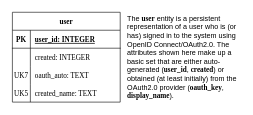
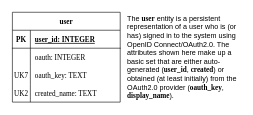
  <mxCell id="0" />
  <mxCell id="1" parent="0" />
  <mxCell id="2" value="user" style="shape=table;startSize=30;container=1;collapsible=1;childLayout=tableLayout;fixedRows=1;rowLines=0;fontStyle=1;align=center;resizeLast=1;fontFamily=Lucida Console;" vertex="1" parent="1"><mxGeometry x="20" y="20" width="180" height="150" as="geometry" /></mxCell>
  <mxCell id="3" value="" style="shape=tableRow;horizontal=0;startSize=0;swimlaneHead=0;swimlaneBody=0;fillColor=none;collapsible=0;dropTarget=0;points=[[0,0.5],[1,0.5]];portConstraint=eastwest;top=0;left=0;right=0;bottom=1;fontFamily=Lucida Console;" vertex="1" parent="2"><mxGeometry y="30" width="180" height="30" as="geometry" /></mxCell>
  <mxCell id="4" value="PK" style="shape=partialRectangle;connectable=0;fillColor=none;top=0;left=0;bottom=0;right=0;fontStyle=1;overflow=hidden;fontFamily=Lucida Console;" vertex="1" parent="3"><mxGeometry width="30" height="30" as="geometry"><mxRectangle width="30" height="30" as="alternateBounds" /></mxGeometry></mxCell>
  <mxCell id="5" value="user_id: INTEGER" style="shape=partialRectangle;connectable=0;fillColor=none;top=0;left=0;bottom=0;right=0;align=left;spacingLeft=6;fontStyle=5;overflow=hidden;fontFamily=Lucida Console;" vertex="1" parent="3"><mxGeometry x="30" width="150" height="30" as="geometry"><mxRectangle width="150" height="30" as="alternateBounds" /></mxGeometry></mxCell>
  <mxCell id="6" value="" style="shape=tableRow;horizontal=0;startSize=0;swimlaneHead=0;swimlaneBody=0;fillColor=none;collapsible=0;dropTarget=0;points=[[0,0.5],[1,0.5]];portConstraint=eastwest;top=0;left=0;right=0;bottom=0;" vertex="1" parent="2"><mxGeometry y="60" width="180" height="30" as="geometry" /></mxCell>
  <mxCell id="7" value="" style="shape=partialRectangle;connectable=0;fillColor=none;top=0;left=0;bottom=0;right=0;editable=1;overflow=hidden;" vertex="1" parent="6"><mxGeometry width="30" height="30" as="geometry"><mxRectangle width="30" height="30" as="alternateBounds" /></mxGeometry></mxCell>
- <mxCell id="8" value="created: INTEGER" style="shape=partialRectangle;connectable=0;fillColor=none;top=0;left=0;bottom=0;right=0;align=left;spacingLeft=6;overflow=hidden;fontFamily=Lucida Console;" vertex="1" parent="6"><mxGeometry x="30" width="150" height="30" as="geometry"><mxRectangle width="150" height="30" as="alternateBounds" /></mxGeometry></mxCell>
+ <mxCell id="8" value="oauth: INTEGER" style="shape=partialRectangle;connectable=0;fillColor=none;top=0;left=0;bottom=0;right=0;align=left;spacingLeft=6;overflow=hidden;fontFamily=Lucida Console;" vertex="1" parent="6"><mxGeometry x="30" width="150" height="30" as="geometry"><mxRectangle width="150" height="30" as="alternateBounds" /></mxGeometry></mxCell>
  <mxCell id="9" value="" style="shape=tableRow;horizontal=0;startSize=0;swimlaneHead=0;swimlaneBody=0;fillColor=none;collapsible=0;dropTarget=0;points=[[0,0.5],[1,0.5]];portConstraint=eastwest;top=0;left=0;right=0;bottom=0;" vertex="1" parent="2"><mxGeometry y="90" width="180" height="30" as="geometry" /></mxCell>
  <mxCell id="10" value="UK7" style="shape=partialRectangle;connectable=0;fillColor=none;top=0;left=0;bottom=0;right=0;editable=1;overflow=hidden;fontFamily=Lucida Console;" vertex="1" parent="9"><mxGeometry width="30" height="30" as="geometry"><mxRectangle width="30" height="30" as="alternateBounds" /></mxGeometry></mxCell>
- <mxCell id="11" value="oauth_auto: TEXT" style="shape=partialRectangle;connectable=0;fillColor=none;top=0;left=0;bottom=0;right=0;align=left;spacingLeft=6;overflow=hidden;fontFamily=Lucida Console;" vertex="1" parent="9"><mxGeometry x="30" width="150" height="30" as="geometry"><mxRectangle width="150" height="30" as="alternateBounds" /></mxGeometry></mxCell>
+ <mxCell id="11" value="oauth_key: TEXT" style="shape=partialRectangle;connectable=0;fillColor=none;top=0;left=0;bottom=0;right=0;align=left;spacingLeft=6;overflow=hidden;fontFamily=Lucida Console;" vertex="1" parent="9"><mxGeometry x="30" width="150" height="30" as="geometry"><mxRectangle width="150" height="30" as="alternateBounds" /></mxGeometry></mxCell>
  <mxCell id="12" value="" style="shape=tableRow;horizontal=0;startSize=0;swimlaneHead=0;swimlaneBody=0;fillColor=none;collapsible=0;dropTarget=0;points=[[0,0.5],[1,0.5]];portConstraint=eastwest;top=0;left=0;right=0;bottom=0;" vertex="1" parent="2"><mxGeometry y="120" width="180" height="30" as="geometry" /></mxCell>
- <mxCell id="13" value="UK5" style="shape=partialRectangle;connectable=0;fillColor=none;top=0;left=0;bottom=0;right=0;editable=1;overflow=hidden;fontFamily=Lucida Console;" vertex="1" parent="12"><mxGeometry width="30" height="30" as="geometry"><mxRectangle width="30" height="30" as="alternateBounds" /></mxGeometry></mxCell>
+ <mxCell id="13" value="UK2" style="shape=partialRectangle;connectable=0;fillColor=none;top=0;left=0;bottom=0;right=0;editable=1;overflow=hidden;fontFamily=Lucida Console;" vertex="1" parent="12"><mxGeometry width="30" height="30" as="geometry"><mxRectangle width="30" height="30" as="alternateBounds" /></mxGeometry></mxCell>
  <mxCell id="14" value="created_name: TEXT" style="shape=partialRectangle;connectable=0;fillColor=none;top=0;left=0;bottom=0;right=0;align=left;spacingLeft=6;overflow=hidden;fontFamily=Lucida Console;" vertex="1" parent="12"><mxGeometry x="30" width="150" height="30" as="geometry"><mxRectangle width="150" height="30" as="alternateBounds" /></mxGeometry></mxCell>
  <mxCell id="15" value="The &lt;b&gt;&lt;font face=&quot;Lucida Console&quot;&gt;user&lt;/font&gt;&lt;/b&gt; entity is a persistent representation of a user who is (or has) signed in to the system using OpenID Connect/OAuth2.0. The attributes shown here make up a basic set that are either auto-generated (&lt;b&gt;&lt;font face=&quot;Lucida Console&quot;&gt;user_id&lt;/font&gt;&lt;/b&gt;, &lt;b&gt;&lt;font face=&quot;Lucida Console&quot;&gt;created&lt;/font&gt;&lt;/b&gt;) or obtained (at least initially) from the OAuth2.0 provider (&lt;b&gt;&lt;font face=&quot;Lucida Console&quot;&gt;oauth_key&lt;/font&gt;&lt;/b&gt;, &lt;b&gt;&lt;font face=&quot;Lucida Console&quot;&gt;display_name&lt;/font&gt;&lt;/b&gt;)." style="rounded=0;whiteSpace=wrap;html=1;align=left;strokeColor=none;fillColor=none;" vertex="1" parent="1"><mxGeometry x="210" y="20" width="190" height="150" as="geometry" /></mxCell>
